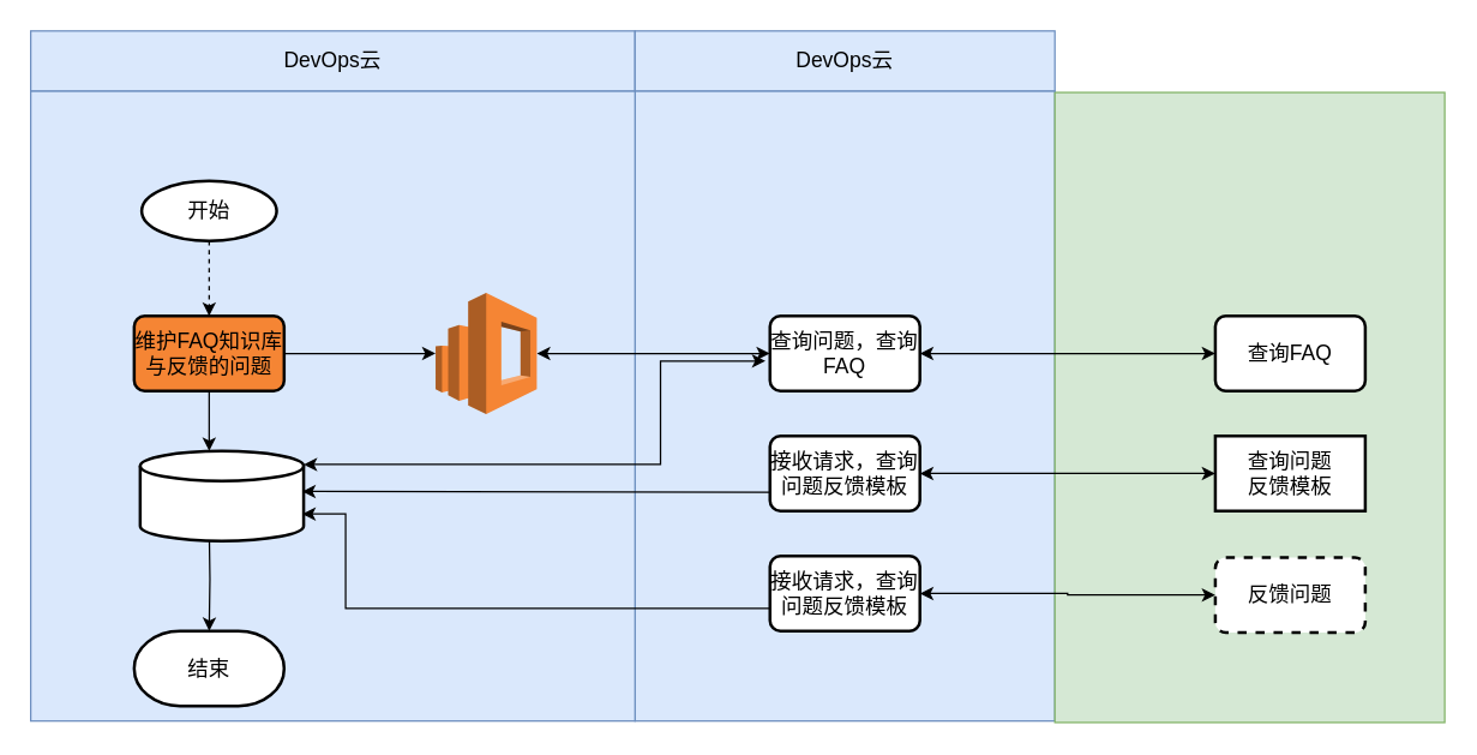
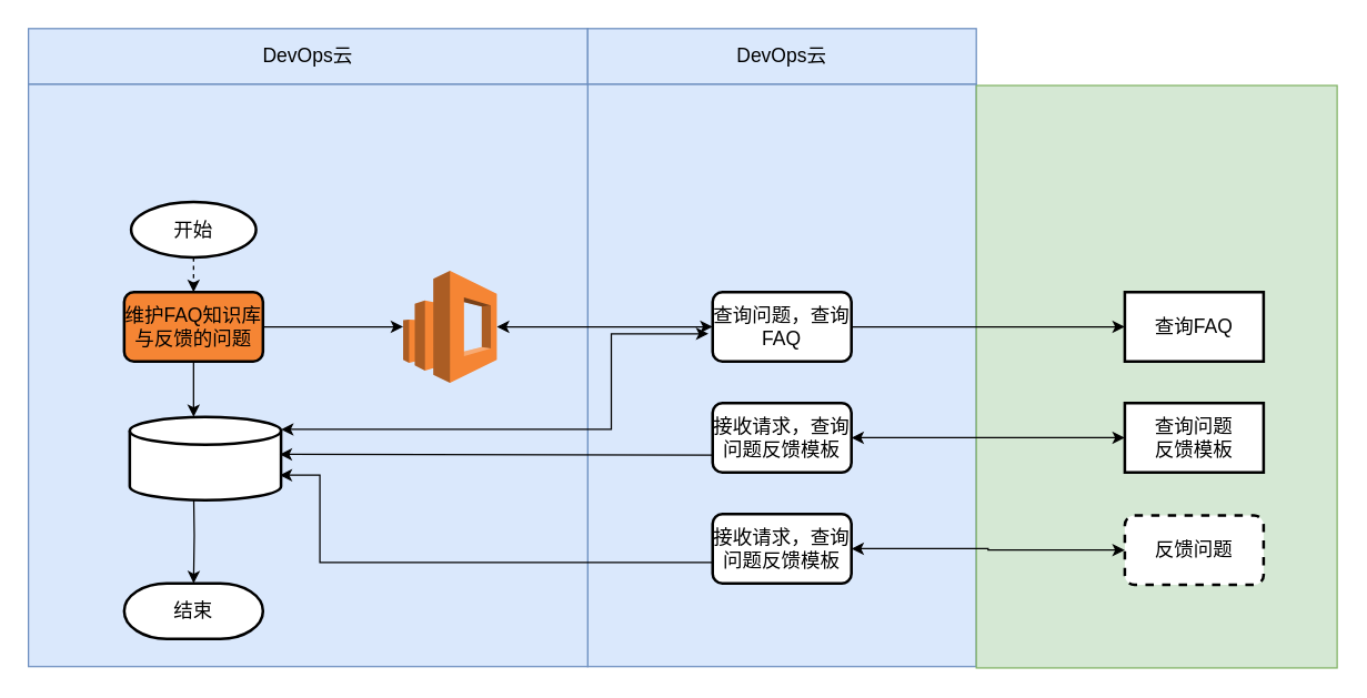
  <mxCell id="0" />
  <mxCell id="1" parent="0" />
  <mxCell id="2" value="" style="rounded=0;whiteSpace=wrap;html=1;fillColor=#dae8fc;strokeColor=#6c8ebf;fontSize=14;" vertex="1" parent="1"><mxGeometry x="423" y="60" width="280" height="420" as="geometry" /></mxCell>
  <mxCell id="3" value="" style="rounded=0;whiteSpace=wrap;html=1;fillColor=#d5e8d4;strokeColor=#82b366;fontSize=14;" vertex="1" parent="1"><mxGeometry x="703" y="61" width="260" height="420" as="geometry" /></mxCell>
  <mxCell id="4" value="" style="rounded=0;whiteSpace=wrap;html=1;fillColor=#dae8fc;strokeColor=#6c8ebf;fontSize=14;" vertex="1" parent="1"><mxGeometry x="20" y="60" width="403" height="420" as="geometry" /></mxCell>
  <mxCell id="5" value="DevOps云" style="rounded=0;whiteSpace=wrap;html=1;fillColor=#dae8fc;strokeColor=#6c8ebf;fontSize=14;" vertex="1" parent="1"><mxGeometry x="20" y="20" width="403" height="40" as="geometry" /></mxCell>
  <mxCell id="6" style="edgeStyle=orthogonalEdgeStyle;rounded=0;orthogonalLoop=1;jettySize=auto;html=1;exitX=0.5;exitY=1;exitDx=0;exitDy=0;exitPerimeter=0;entryX=0.5;entryY=0;entryDx=0;entryDy=0;fontSize=14;dashed=1;" edge="1" parent="1" source="7" target="9"><mxGeometry relative="1" as="geometry" /></mxCell>
- <mxCell id="7" value="开始" style="strokeWidth=2;html=1;shape=mxgraph.flowchart.start_1;whiteSpace=wrap;fontSize=14;" vertex="1" parent="1"><mxGeometry x="94" y="120" width="90" height="40" as="geometry" /></mxCell>
+ <mxCell id="7" value="开始" style="strokeWidth=2;html=1;shape=mxgraph.flowchart.start_1;whiteSpace=wrap;fontSize=14;" vertex="1" parent="1"><mxGeometry x="94" y="145" width="90" height="40" as="geometry" /></mxCell>
  <mxCell id="8" style="edgeStyle=orthogonalEdgeStyle;rounded=0;orthogonalLoop=1;jettySize=auto;html=1;exitX=1;exitY=0.5;exitDx=0;exitDy=0;" edge="1" parent="1" source="9" target="27"><mxGeometry relative="1" as="geometry" /></mxCell>
  <mxCell id="9" value="维护FAQ知识库与反馈的问题" style="rounded=1;whiteSpace=wrap;html=1;absoluteArcSize=1;arcSize=14;strokeWidth=2;fontSize=14;fillColor=#f58534;" vertex="1" parent="1"><mxGeometry x="89" y="210" width="100" height="50" as="geometry" /></mxCell>
  <mxCell id="10" style="edgeStyle=orthogonalEdgeStyle;rounded=0;orthogonalLoop=1;jettySize=auto;html=1;exitX=0.5;exitY=1;exitDx=0;exitDy=0;entryX=0.5;entryY=0;entryDx=0;entryDy=0;entryPerimeter=0;fontSize=14;" edge="1" parent="1" source="9"><mxGeometry relative="1" as="geometry"><mxPoint x="139" y="300" as="targetPoint" /></mxGeometry></mxCell>
- <mxCell id="11" style="edgeStyle=orthogonalEdgeStyle;rounded=0;orthogonalLoop=1;jettySize=auto;html=1;exitX=0;exitY=0.5;exitDx=0;exitDy=0;entryX=1;entryY=0.5;entryDx=0;entryDy=0;startArrow=classic;startFill=1;fontSize=14;" edge="1" parent="1" source="12" target="15"><mxGeometry relative="1" as="geometry" /></mxCell>
- <mxCell id="12" value="查询FAQ" style="rounded=1;whiteSpace=wrap;html=1;absoluteArcSize=1;arcSize=14;strokeWidth=2;fontSize=14;" vertex="1" parent="1"><mxGeometry x="810" y="210" width="100" height="50" as="geometry" /></mxCell>
- <mxCell id="13" value="结束" style="strokeWidth=2;html=1;shape=mxgraph.flowchart.terminator;whiteSpace=wrap;fontSize=14;" vertex="1" parent="1"><mxGeometry x="89" y="420" width="100" height="50" as="geometry" /></mxCell>
+ <mxCell id="11" style="edgeStyle=orthogonalEdgeStyle;rounded=0;orthogonalLoop=1;jettySize=auto;html=1;exitX=0;exitY=0.5;exitDx=0;exitDy=0;entryX=1;entryY=0.5;entryDx=0;entryDy=0;startArrow=classic;startFill=1;fontSize=14;endArrow=none;" edge="1" parent="1" source="12" target="15"><mxGeometry relative="1" as="geometry" /></mxCell>
+ <mxCell id="12" value="查询FAQ" style="whiteSpace=wrap;html=1;absoluteArcSize=1;arcSize=14;strokeWidth=2;fontSize=14;rounded=0;" vertex="1" parent="1"><mxGeometry x="810" y="210" width="100" height="50" as="geometry" /></mxCell>
+ <mxCell id="13" value="结束" style="strokeWidth=2;html=1;shape=mxgraph.flowchart.terminator;whiteSpace=wrap;fontSize=14;" vertex="1" parent="1"><mxGeometry x="89" y="420" width="100" height="40" as="geometry" /></mxCell>
  <mxCell id="14" style="edgeStyle=orthogonalEdgeStyle;rounded=0;orthogonalLoop=1;jettySize=auto;html=1;exitX=0.5;exitY=1;exitDx=0;exitDy=0;exitPerimeter=0;entryX=0.5;entryY=0;entryDx=0;entryDy=0;entryPerimeter=0;fontSize=14;" edge="1" parent="1" target="13"><mxGeometry relative="1" as="geometry"><mxPoint x="139" y="350" as="sourcePoint" /></mxGeometry></mxCell>
  <mxCell id="15" value="查询问题，查询FAQ" style="rounded=1;whiteSpace=wrap;html=1;absoluteArcSize=1;arcSize=14;strokeWidth=2;fontSize=14;" vertex="1" parent="1"><mxGeometry x="513" y="210" width="100" height="50" as="geometry" /></mxCell>
  <mxCell id="16" style="edgeStyle=orthogonalEdgeStyle;rounded=0;orthogonalLoop=1;jettySize=auto;html=1;exitX=0;exitY=0.5;exitDx=0;exitDy=0;entryX=1;entryY=0.5;entryDx=0;entryDy=0;startArrow=classic;startFill=1;fontSize=14;" edge="1" parent="1" source="17" target="21"><mxGeometry relative="1" as="geometry" /></mxCell>
  <mxCell id="17" value="查询问题&lt;div style=&quot;font-size: 14px;&quot;&gt;反馈模板&lt;/div&gt;" style="whiteSpace=wrap;html=1;absoluteArcSize=1;arcSize=14;strokeWidth=2;fontSize=14;rounded=0;" vertex="1" parent="1"><mxGeometry x="810" y="290" width="100" height="50" as="geometry" /></mxCell>
  <mxCell id="18" value="" style="strokeWidth=2;html=1;shape=mxgraph.flowchart.database;whiteSpace=wrap;fontSize=14;" vertex="1" parent="1"><mxGeometry x="93" y="300" width="109" height="60" as="geometry" /></mxCell>
  <mxCell id="19" style="edgeStyle=orthogonalEdgeStyle;rounded=0;orthogonalLoop=1;jettySize=auto;html=1;exitX=0;exitY=0.5;exitDx=0;exitDy=0;startArrow=classic;startFill=1;fontSize=14;" edge="1" parent="1" source="15" target="27"><mxGeometry relative="1" as="geometry"><mxPoint x="280" y="320" as="targetPoint" /></mxGeometry></mxCell>
  <mxCell id="20" style="edgeStyle=orthogonalEdgeStyle;rounded=0;orthogonalLoop=1;jettySize=auto;html=1;exitX=0;exitY=0.75;exitDx=0;exitDy=0;fontSize=14;" edge="1" parent="1" source="21"><mxGeometry relative="1" as="geometry"><mxPoint x="201" y="327" as="targetPoint" /><mxPoint x="251" y="327" as="sourcePoint" /></mxGeometry></mxCell>
  <mxCell id="21" value="接收请求，查询问题反馈模板" style="rounded=1;whiteSpace=wrap;html=1;absoluteArcSize=1;arcSize=14;strokeWidth=2;fontSize=14;" vertex="1" parent="1"><mxGeometry x="513" y="290" width="100" height="50" as="geometry" /></mxCell>
  <mxCell id="22" style="edgeStyle=orthogonalEdgeStyle;rounded=0;orthogonalLoop=1;jettySize=auto;html=1;exitX=0;exitY=0.5;exitDx=0;exitDy=0;entryX=1;entryY=0.5;entryDx=0;entryDy=0;startArrow=classic;startFill=1;fontSize=14;" edge="1" parent="1" source="23" target="24"><mxGeometry relative="1" as="geometry" /></mxCell>
  <mxCell id="23" value="反馈问题" style="rounded=1;whiteSpace=wrap;html=1;absoluteArcSize=1;arcSize=14;strokeWidth=2;fontSize=14;dashed=1;" vertex="1" parent="1"><mxGeometry x="810" y="371" width="100" height="50" as="geometry" /></mxCell>
  <mxCell id="24" value="接收请求，查询问题反馈模板" style="rounded=1;whiteSpace=wrap;html=1;absoluteArcSize=1;arcSize=14;strokeWidth=2;fontSize=14;" vertex="1" parent="1"><mxGeometry x="513" y="370" width="100" height="50" as="geometry" /></mxCell>
  <mxCell id="25" style="edgeStyle=orthogonalEdgeStyle;rounded=0;orthogonalLoop=1;jettySize=auto;html=1;exitX=0;exitY=0.5;exitDx=0;exitDy=0;entryX=0.991;entryY=0.7;entryDx=0;entryDy=0;entryPerimeter=0;fontSize=14;" edge="1" parent="1" source="24" target="18"><mxGeometry relative="1" as="geometry"><Array as="points"><mxPoint x="230" y="405" /><mxPoint x="230" y="342" /></Array></mxGeometry></mxCell>
  <mxCell id="26" value="DevOps云" style="rounded=0;whiteSpace=wrap;html=1;fillColor=#dae8fc;strokeColor=#6c8ebf;fontSize=14;" vertex="1" parent="1"><mxGeometry x="423" y="20" width="280" height="40" as="geometry" /></mxCell>
  <mxCell id="27" value="" style="outlineConnect=0;dashed=0;verticalLabelPosition=bottom;verticalAlign=top;align=center;html=1;shape=mxgraph.aws3.elasticsearch_service;fillColor=#F58534;gradientColor=none;" vertex="1" parent="1"><mxGeometry x="290" y="194.5" width="67.5" height="81" as="geometry" /></mxCell>
  <mxCell id="28" value="" style="endArrow=classic;startArrow=classic;html=1;rounded=0;exitX=1;exitY=0.15;exitDx=0;exitDy=0;exitPerimeter=0;edgeStyle=orthogonalEdgeStyle;" edge="1" parent="1" source="18"><mxGeometry width="50" height="50" relative="1" as="geometry"><mxPoint x="460" y="290" as="sourcePoint" /><mxPoint x="510" y="240" as="targetPoint" /><Array as="points"><mxPoint x="440" y="309" /><mxPoint x="440" y="240" /></Array></mxGeometry></mxCell>
